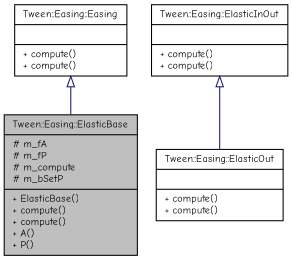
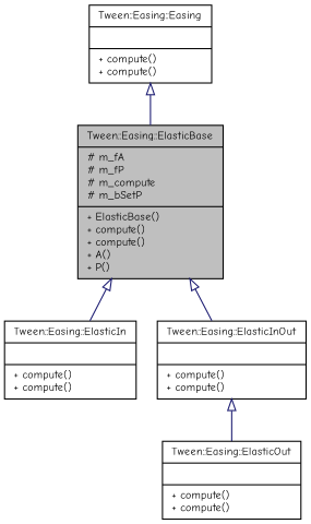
  digraph {
    fontname="Comic Neue"
    node [color=black fontname="Comic Neue" fontsize=10 shape=record]
    edge [arrowtail=onormal color=midnightblue dir=back fontname="Comic Neue" fontsize=10 labelfontname=FreeSans labelfontsize=10 style=solid]
    n1 [fillcolor=grey75 fontcolor=black height=0.2 label="{Tween::Easing::ElasticBase\n|# m_fA\l# m_fP\l# m_compute\l# m_bSetP\l|+ ElasticBase()\l+ compute()\l+ compute()\l+ A()\l+ P()\l}" style=filled width=0.4]
+   n2 [height=0.2 label="{Tween::Easing::ElasticIn\n||+ compute()\l+ compute()\l}" width=0.4]
    n3 [height=0.2 label="{Tween::Easing::ElasticInOut\n||+ compute()\l+ compute()\l}" width=0.4]
    n4 [height=0.2 label="{Tween::Easing::ElasticOut\n||+ compute()\l+ compute()\l}" width=0.4]
    n5 [height=0.2 label="{Tween::Easing::Easing\n||+ compute()\l+ compute()\l}" width=0.4]
+   n1 -> n2
+   n1 -> n3
    n3 -> n4
    n5 -> n1
  }
